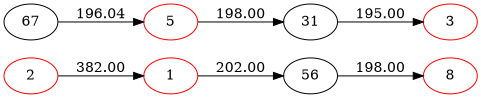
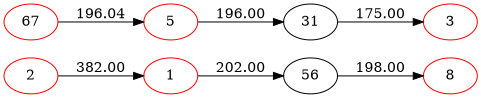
  digraph {
    rankdir=LR
    node [color=red]
    56 [color=black]
    1
    n3 [label=8]
    2
-   67 [color=black]
+   67
    5
    31 [color=black]
    3
    56 -> n3 [label=198.00]
    1 -> 56 [label=202.00]
    2 -> 1 [label=382.00]
    67 -> 5 [label=196.04]
-   5 -> 31 [label=198.00]
-   31 -> 3 [label=195.00]
+   5 -> 31 [label=196.00]
+   31 -> 3 [label=175.00]
  }
